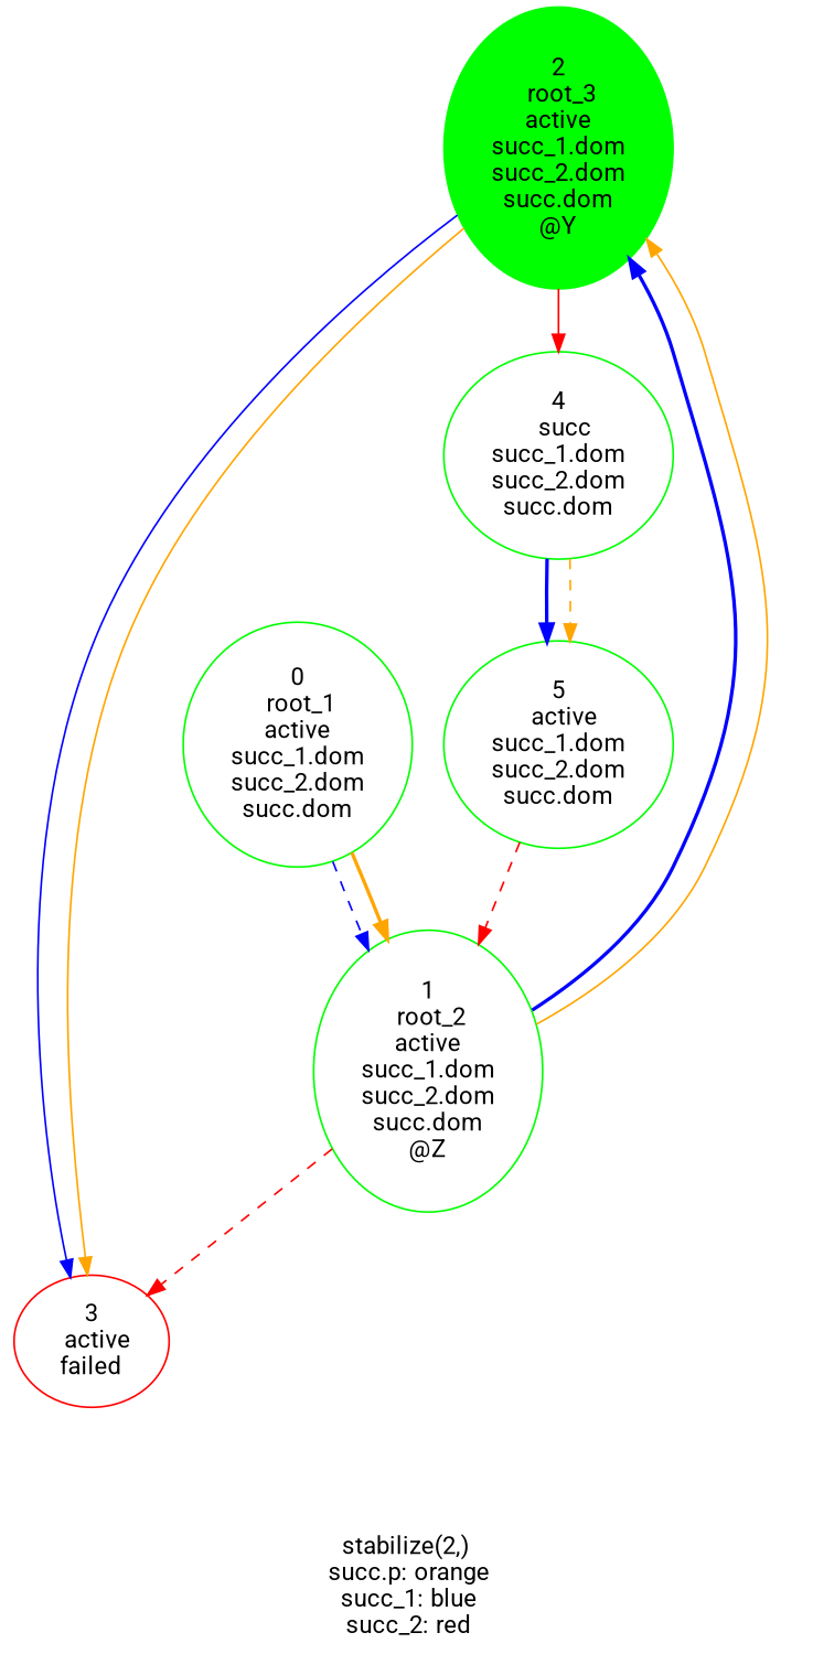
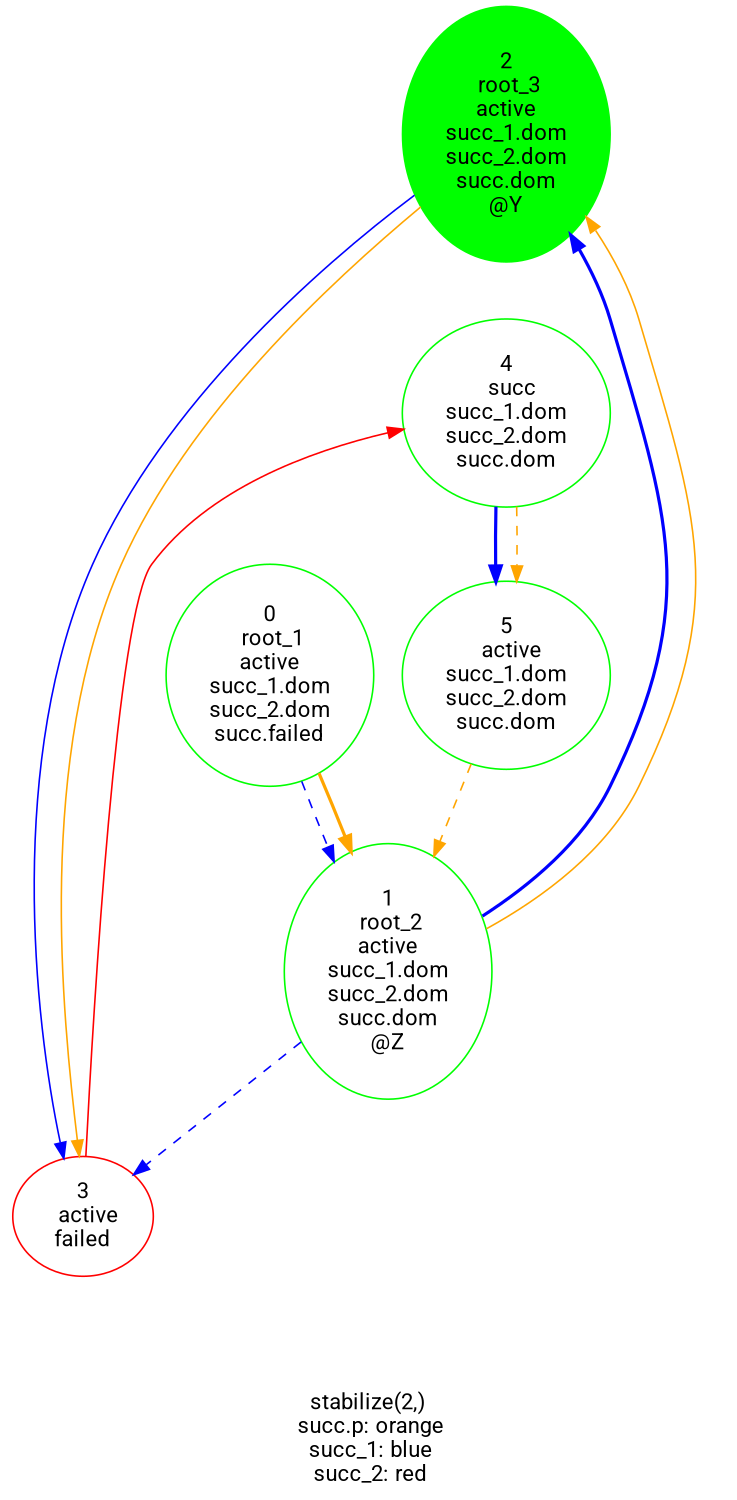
  digraph {
    fontname=Roboto
    label="stabilize(2,)\n succ.p: orange\n succ_1: blue\n succ_2: red"
    node [color=green fontname=Roboto]
    edge [color=orange fontname=Roboto style=solid]
    n1 [label="2\n root_3\nactive\nsucc_1.dom\nsucc_2.dom\nsucc.dom\n@Y\n" style=filled]
    n2 [label="4\n  succ\nsucc_1.dom\nsucc_2.dom\nsucc.dom\n"]
    n3 [color=red label="3\n  active\nfailed\n"]
    n4 [label="5\n  active\nsucc_1.dom\nsucc_2.dom\nsucc.dom\n"]
-   n5 [label="0\n root_1\nactive\nsucc_1.dom\nsucc_2.dom\nsucc.dom\n"]
+   n5 [label="0\n root_1\nactive\nsucc_1.dom\nsucc_2.dom\nsucc.failed\n"]
    n6 [label="1\n root_2\nactive\nsucc_1.dom\nsucc_2.dom\nsucc.dom\n@Z\n"]
-   n1 -> n2 [color=red]
+   n3 -> n2 [color=red]
    n1 -> n3 [color=blue]
    n1 -> n3
    n2 -> n4 [color=blue style=bold]
    n2 -> n4 [style=dashed]
-   n4 -> n6 [color=red style=dashed]
+   n4 -> n6 [style=dashed]
    n5 -> n6 [color=blue style=dashed]
    n5 -> n6 [style=bold]
    n6 -> n1 [color=blue style=bold]
    n6 -> n1
-   n6 -> n3 [color=red style=dashed]
+   n6 -> n3 [color=blue style=dashed]
  }
